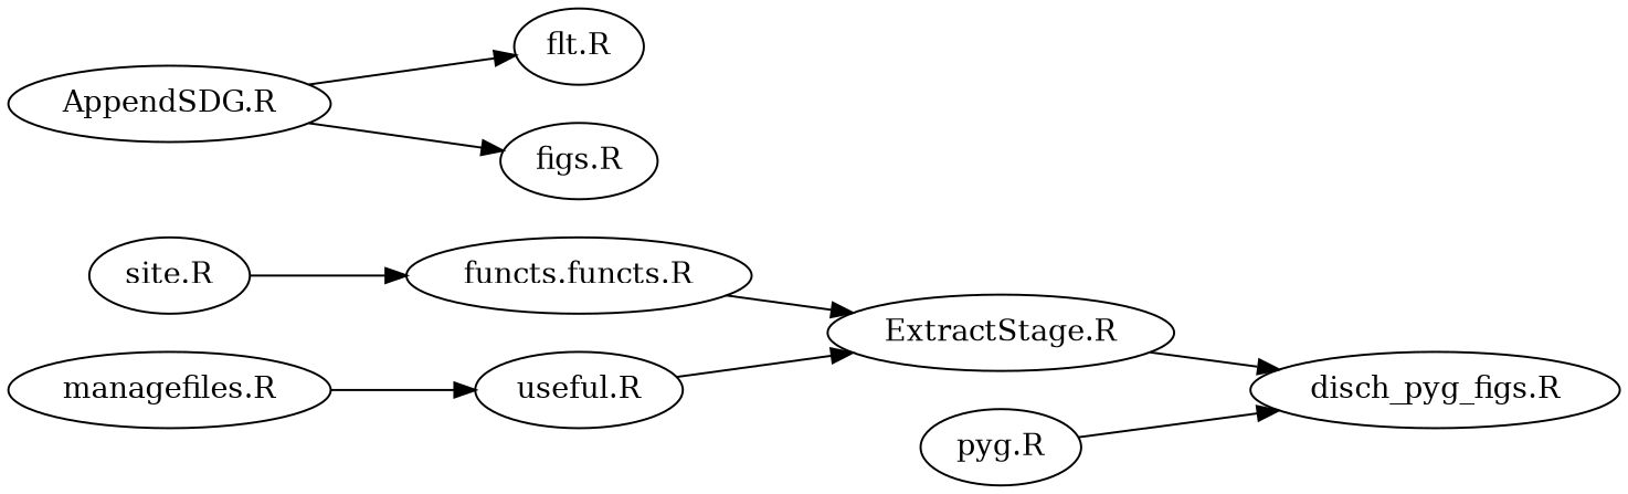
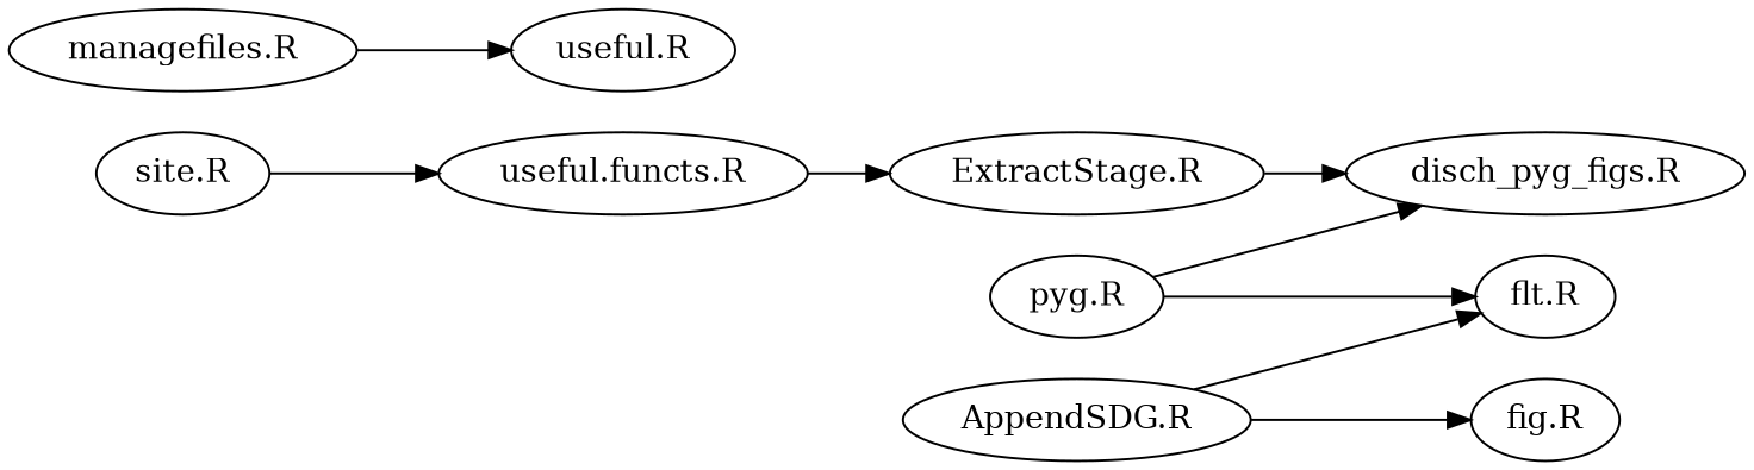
  digraph {
    rankdir=LR
    "site.R"
-   "useful.functs.R" [label="functs.functs.R"]
+   "useful.functs.R"
    "ExtractStage.R"
    n4 [label="useful.R"]
    "managefiles.R"
    "disch_pyg_figs.R"
    "pyg.R"
    "flt.R"
    "AppendSDG.R"
-   "fig.R" [label="figs.R"]
+   "fig.R"
    "site.R" -> "useful.functs.R"
    "useful.functs.R" -> "ExtractStage.R"
    "ExtractStage.R" -> "disch_pyg_figs.R"
-   n4 -> "ExtractStage.R"
    "managefiles.R" -> n4
    "pyg.R" -> "disch_pyg_figs.R"
+   "pyg.R" -> "flt.R"
    "AppendSDG.R" -> "flt.R"
    "AppendSDG.R" -> "fig.R"
  }
